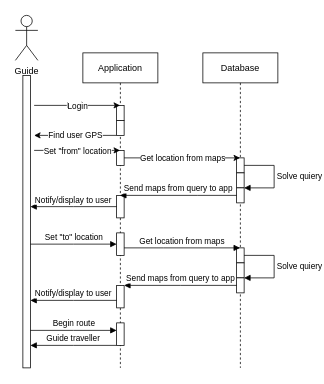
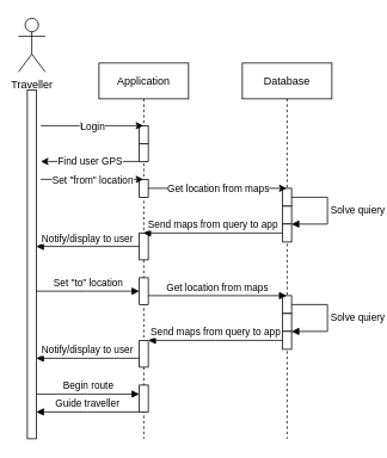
  <mxCell id="0" />
  <mxCell id="1" parent="0" />
- <mxCell id="2" value="Guide" style="shape=umlActor;verticalLabelPosition=bottom;verticalAlign=top;html=1;outlineConnect=0;" vertex="1" parent="1"><mxGeometry x="20" y="20" width="30" height="60" as="geometry" /></mxCell>
+ <mxCell id="2" value="Traveller" style="shape=umlActor;verticalLabelPosition=bottom;verticalAlign=top;html=1;outlineConnect=0;" vertex="1" parent="1"><mxGeometry x="20" y="20" width="30" height="60" as="geometry" /></mxCell>
  <mxCell id="3" value="" style="html=1;points=[];perimeter=orthogonalPerimeter;outlineConnect=0;targetShapes=umlLifeline;portConstraint=eastwest;newEdgeStyle={&quot;edgeStyle&quot;:&quot;elbowEdgeStyle&quot;,&quot;elbow&quot;:&quot;vertical&quot;,&quot;curved&quot;:0,&quot;rounded&quot;:0};" vertex="1" parent="1"><mxGeometry x="30" y="100" width="10" height="390" as="geometry" /></mxCell>
  <mxCell id="4" value="Application" style="shape=umlLifeline;perimeter=lifelinePerimeter;whiteSpace=wrap;html=1;container=1;dropTarget=0;collapsible=0;recursiveResize=0;outlineConnect=0;portConstraint=eastwest;newEdgeStyle={&quot;edgeStyle&quot;:&quot;elbowEdgeStyle&quot;,&quot;elbow&quot;:&quot;vertical&quot;,&quot;curved&quot;:0,&quot;rounded&quot;:0};" vertex="1" parent="1"><mxGeometry x="110" y="70" width="100" height="420" as="geometry" /></mxCell>
  <mxCell id="5" value="" style="html=1;points=[];perimeter=orthogonalPerimeter;outlineConnect=0;targetShapes=umlLifeline;portConstraint=eastwest;newEdgeStyle={&quot;edgeStyle&quot;:&quot;elbowEdgeStyle&quot;,&quot;elbow&quot;:&quot;vertical&quot;,&quot;curved&quot;:0,&quot;rounded&quot;:0};" vertex="1" parent="4"><mxGeometry x="45" y="70" width="10" height="20" as="geometry" /></mxCell>
  <mxCell id="6" value="" style="html=1;points=[];perimeter=orthogonalPerimeter;outlineConnect=0;targetShapes=umlLifeline;portConstraint=eastwest;newEdgeStyle={&quot;edgeStyle&quot;:&quot;elbowEdgeStyle&quot;,&quot;elbow&quot;:&quot;vertical&quot;,&quot;curved&quot;:0,&quot;rounded&quot;:0};" vertex="1" parent="4"><mxGeometry x="45" y="90" width="10" height="20" as="geometry" /></mxCell>
  <mxCell id="7" value="" style="html=1;points=[];perimeter=orthogonalPerimeter;outlineConnect=0;targetShapes=umlLifeline;portConstraint=eastwest;newEdgeStyle={&quot;edgeStyle&quot;:&quot;elbowEdgeStyle&quot;,&quot;elbow&quot;:&quot;vertical&quot;,&quot;curved&quot;:0,&quot;rounded&quot;:0};" vertex="1" parent="4"><mxGeometry x="45" y="130" width="10" height="20" as="geometry" /></mxCell>
  <mxCell id="8" value="" style="html=1;points=[];perimeter=orthogonalPerimeter;outlineConnect=0;targetShapes=umlLifeline;portConstraint=eastwest;newEdgeStyle={&quot;edgeStyle&quot;:&quot;elbowEdgeStyle&quot;,&quot;elbow&quot;:&quot;vertical&quot;,&quot;curved&quot;:0,&quot;rounded&quot;:0};" vertex="1" parent="4"><mxGeometry x="45" y="190" width="10" height="30" as="geometry" /></mxCell>
  <mxCell id="9" value="" style="html=1;points=[];perimeter=orthogonalPerimeter;outlineConnect=0;targetShapes=umlLifeline;portConstraint=eastwest;newEdgeStyle={&quot;edgeStyle&quot;:&quot;elbowEdgeStyle&quot;,&quot;elbow&quot;:&quot;vertical&quot;,&quot;curved&quot;:0,&quot;rounded&quot;:0};" vertex="1" parent="4"><mxGeometry x="45" y="240" width="10" height="30" as="geometry" /></mxCell>
  <mxCell id="10" value="" style="html=1;points=[];perimeter=orthogonalPerimeter;outlineConnect=0;targetShapes=umlLifeline;portConstraint=eastwest;newEdgeStyle={&quot;edgeStyle&quot;:&quot;elbowEdgeStyle&quot;,&quot;elbow&quot;:&quot;vertical&quot;,&quot;curved&quot;:0,&quot;rounded&quot;:0};" vertex="1" parent="4"><mxGeometry x="45" y="310" width="10" height="30" as="geometry" /></mxCell>
  <mxCell id="11" value="" style="html=1;points=[];perimeter=orthogonalPerimeter;outlineConnect=0;targetShapes=umlLifeline;portConstraint=eastwest;newEdgeStyle={&quot;edgeStyle&quot;:&quot;elbowEdgeStyle&quot;,&quot;elbow&quot;:&quot;vertical&quot;,&quot;curved&quot;:0,&quot;rounded&quot;:0};" vertex="1" parent="4"><mxGeometry x="45" y="360" width="10" height="30" as="geometry" /></mxCell>
  <mxCell id="12" value="Database" style="shape=umlLifeline;perimeter=lifelinePerimeter;whiteSpace=wrap;html=1;container=1;dropTarget=0;collapsible=0;recursiveResize=0;outlineConnect=0;portConstraint=eastwest;newEdgeStyle={&quot;edgeStyle&quot;:&quot;elbowEdgeStyle&quot;,&quot;elbow&quot;:&quot;vertical&quot;,&quot;curved&quot;:0,&quot;rounded&quot;:0};" vertex="1" parent="1"><mxGeometry x="270" y="70" width="100" height="420" as="geometry" /></mxCell>
  <mxCell id="13" value="" style="html=1;points=[];perimeter=orthogonalPerimeter;outlineConnect=0;targetShapes=umlLifeline;portConstraint=eastwest;newEdgeStyle={&quot;edgeStyle&quot;:&quot;elbowEdgeStyle&quot;,&quot;elbow&quot;:&quot;vertical&quot;,&quot;curved&quot;:0,&quot;rounded&quot;:0};" vertex="1" parent="12"><mxGeometry x="45" y="140" width="10" height="20" as="geometry" /></mxCell>
  <mxCell id="14" value="" style="html=1;points=[];perimeter=orthogonalPerimeter;outlineConnect=0;targetShapes=umlLifeline;portConstraint=eastwest;newEdgeStyle={&quot;edgeStyle&quot;:&quot;elbowEdgeStyle&quot;,&quot;elbow&quot;:&quot;vertical&quot;,&quot;curved&quot;:0,&quot;rounded&quot;:0};" vertex="1" parent="12"><mxGeometry x="45" y="160" width="10" height="20" as="geometry" /></mxCell>
  <mxCell id="15" value="Solve quiery" style="html=1;align=left;spacingLeft=2;endArrow=block;rounded=0;edgeStyle=orthogonalEdgeStyle;curved=0;rounded=0;" edge="1" parent="12" source="13" target="14"><mxGeometry relative="1" as="geometry"><mxPoint x="250" y="210" as="sourcePoint" /><Array as="points"><mxPoint x="95" y="150" /><mxPoint x="95" y="180" /></Array></mxGeometry></mxCell>
  <mxCell id="16" value="" style="html=1;points=[];perimeter=orthogonalPerimeter;outlineConnect=0;targetShapes=umlLifeline;portConstraint=eastwest;newEdgeStyle={&quot;edgeStyle&quot;:&quot;elbowEdgeStyle&quot;,&quot;elbow&quot;:&quot;vertical&quot;,&quot;curved&quot;:0,&quot;rounded&quot;:0};" vertex="1" parent="12"><mxGeometry x="45" y="180" width="10" height="20" as="geometry" /></mxCell>
  <mxCell id="17" value="" style="html=1;points=[];perimeter=orthogonalPerimeter;outlineConnect=0;targetShapes=umlLifeline;portConstraint=eastwest;newEdgeStyle={&quot;edgeStyle&quot;:&quot;elbowEdgeStyle&quot;,&quot;elbow&quot;:&quot;vertical&quot;,&quot;curved&quot;:0,&quot;rounded&quot;:0};" vertex="1" parent="12"><mxGeometry x="45" y="260" width="10" height="20" as="geometry" /></mxCell>
  <mxCell id="18" value="" style="html=1;points=[];perimeter=orthogonalPerimeter;outlineConnect=0;targetShapes=umlLifeline;portConstraint=eastwest;newEdgeStyle={&quot;edgeStyle&quot;:&quot;elbowEdgeStyle&quot;,&quot;elbow&quot;:&quot;vertical&quot;,&quot;curved&quot;:0,&quot;rounded&quot;:0};" vertex="1" parent="12"><mxGeometry x="45" y="280" width="10" height="20" as="geometry" /></mxCell>
  <mxCell id="19" value="" style="html=1;points=[];perimeter=orthogonalPerimeter;outlineConnect=0;targetShapes=umlLifeline;portConstraint=eastwest;newEdgeStyle={&quot;edgeStyle&quot;:&quot;elbowEdgeStyle&quot;,&quot;elbow&quot;:&quot;vertical&quot;,&quot;curved&quot;:0,&quot;rounded&quot;:0};" vertex="1" parent="12"><mxGeometry x="45" y="300" width="10" height="20" as="geometry" /></mxCell>
  <mxCell id="20" value="Login" style="endArrow=classic;html=1;rounded=0;" edge="1" parent="1" target="4"><mxGeometry relative="1" as="geometry"><mxPoint x="45" y="140" as="sourcePoint" /><mxPoint x="415" y="240" as="targetPoint" /></mxGeometry></mxCell>
  <mxCell id="21" value="Login" style="edgeLabel;resizable=0;html=1;align=center;verticalAlign=middle;" connectable="0" vertex="1" parent="20"><mxGeometry relative="1" as="geometry" /></mxCell>
  <mxCell id="22" value="Find user GPS" style="endArrow=classic;html=1;rounded=0;" edge="1" parent="1" source="6"><mxGeometry relative="1" as="geometry"><mxPoint x="315" y="240" as="sourcePoint" /><mxPoint x="45" y="180" as="targetPoint" /></mxGeometry></mxCell>
  <mxCell id="23" value="" style="endArrow=classic;html=1;rounded=0;" edge="1" parent="1" target="4"><mxGeometry relative="1" as="geometry"><mxPoint x="45" y="200" as="sourcePoint" /><mxPoint x="415" y="240" as="targetPoint" /></mxGeometry></mxCell>
  <mxCell id="24" value="Set &quot;from&quot; location" style="edgeLabel;resizable=0;html=1;align=center;verticalAlign=middle;" connectable="0" vertex="1" parent="23"><mxGeometry relative="1" as="geometry" /></mxCell>
  <mxCell id="25" value="" style="endArrow=classic;html=1;rounded=0;" edge="1" parent="1" source="7" target="12"><mxGeometry relative="1" as="geometry"><mxPoint x="255" y="260" as="sourcePoint" /><mxPoint x="170" y="210" as="targetPoint" /></mxGeometry></mxCell>
  <mxCell id="26" value="Get location from maps" style="edgeLabel;resizable=0;html=1;align=center;verticalAlign=middle;" connectable="0" vertex="1" parent="25"><mxGeometry relative="1" as="geometry" /></mxCell>
  <mxCell id="27" value="Send maps from query to app" style="html=1;verticalAlign=bottom;endArrow=block;edgeStyle=elbowEdgeStyle;elbow=vertical;curved=0;rounded=0;" edge="1" parent="1" source="16" target="4"><mxGeometry width="80" relative="1" as="geometry"><mxPoint x="385" y="310" as="sourcePoint" /><mxPoint x="465" y="310" as="targetPoint" /></mxGeometry></mxCell>
  <mxCell id="28" value="Notify/display to user" style="html=1;verticalAlign=bottom;endArrow=block;edgeStyle=elbowEdgeStyle;elbow=vertical;curved=0;rounded=0;" edge="1" parent="1" source="8" target="3"><mxGeometry width="80" relative="1" as="geometry"><mxPoint x="75" y="360" as="sourcePoint" /><mxPoint x="155" y="360" as="targetPoint" /></mxGeometry></mxCell>
  <mxCell id="29" value="Set &quot;to&quot; location" style="html=1;verticalAlign=bottom;endArrow=block;edgeStyle=elbowEdgeStyle;elbow=vertical;curved=0;rounded=0;" edge="1" parent="1" source="3" target="9"><mxGeometry width="80" relative="1" as="geometry"><mxPoint x="65" y="320" as="sourcePoint" /><mxPoint x="145" y="320" as="targetPoint" /></mxGeometry></mxCell>
  <mxCell id="30" value="Get location from maps" style="html=1;verticalAlign=bottom;endArrow=block;edgeStyle=elbowEdgeStyle;elbow=vertical;curved=0;rounded=0;" edge="1" parent="1" target="12"><mxGeometry width="80" relative="1" as="geometry"><mxPoint x="165" y="330" as="sourcePoint" /><mxPoint x="245" y="330" as="targetPoint" /></mxGeometry></mxCell>
  <mxCell id="31" value="Solve quiery" style="html=1;align=left;spacingLeft=2;endArrow=block;rounded=0;edgeStyle=orthogonalEdgeStyle;curved=0;rounded=0;" edge="1" parent="1"><mxGeometry relative="1" as="geometry"><mxPoint x="325" y="340" as="sourcePoint" /><Array as="points"><mxPoint x="365" y="340" /><mxPoint x="365" y="370" /></Array><mxPoint x="325" y="370" as="targetPoint" /></mxGeometry></mxCell>
  <mxCell id="32" value="Send maps from query to app" style="html=1;verticalAlign=bottom;endArrow=block;edgeStyle=elbowEdgeStyle;elbow=vertical;curved=0;rounded=0;" edge="1" parent="1" source="19"><mxGeometry width="80" relative="1" as="geometry"><mxPoint x="320" y="380" as="sourcePoint" /><mxPoint x="165" y="380" as="targetPoint" /></mxGeometry></mxCell>
  <mxCell id="33" value="Notify/display to user" style="html=1;verticalAlign=bottom;endArrow=block;edgeStyle=elbowEdgeStyle;elbow=vertical;curved=0;rounded=0;" edge="1" parent="1"><mxGeometry width="80" relative="1" as="geometry"><mxPoint x="155" y="400" as="sourcePoint" /><mxPoint x="40" y="400" as="targetPoint" /></mxGeometry></mxCell>
  <mxCell id="34" value="Begin route" style="html=1;verticalAlign=bottom;endArrow=block;edgeStyle=elbowEdgeStyle;elbow=vertical;curved=0;rounded=0;" edge="1" parent="1"><mxGeometry width="80" relative="1" as="geometry"><mxPoint x="40" y="440" as="sourcePoint" /><mxPoint x="155" y="440" as="targetPoint" /></mxGeometry></mxCell>
  <mxCell id="35" value="Guide traveller" style="html=1;verticalAlign=bottom;endArrow=block;edgeStyle=elbowEdgeStyle;elbow=vertical;curved=0;rounded=0;" edge="1" parent="1"><mxGeometry width="80" relative="1" as="geometry"><mxPoint x="155" y="460" as="sourcePoint" /><mxPoint x="40" y="460" as="targetPoint" /></mxGeometry></mxCell>
